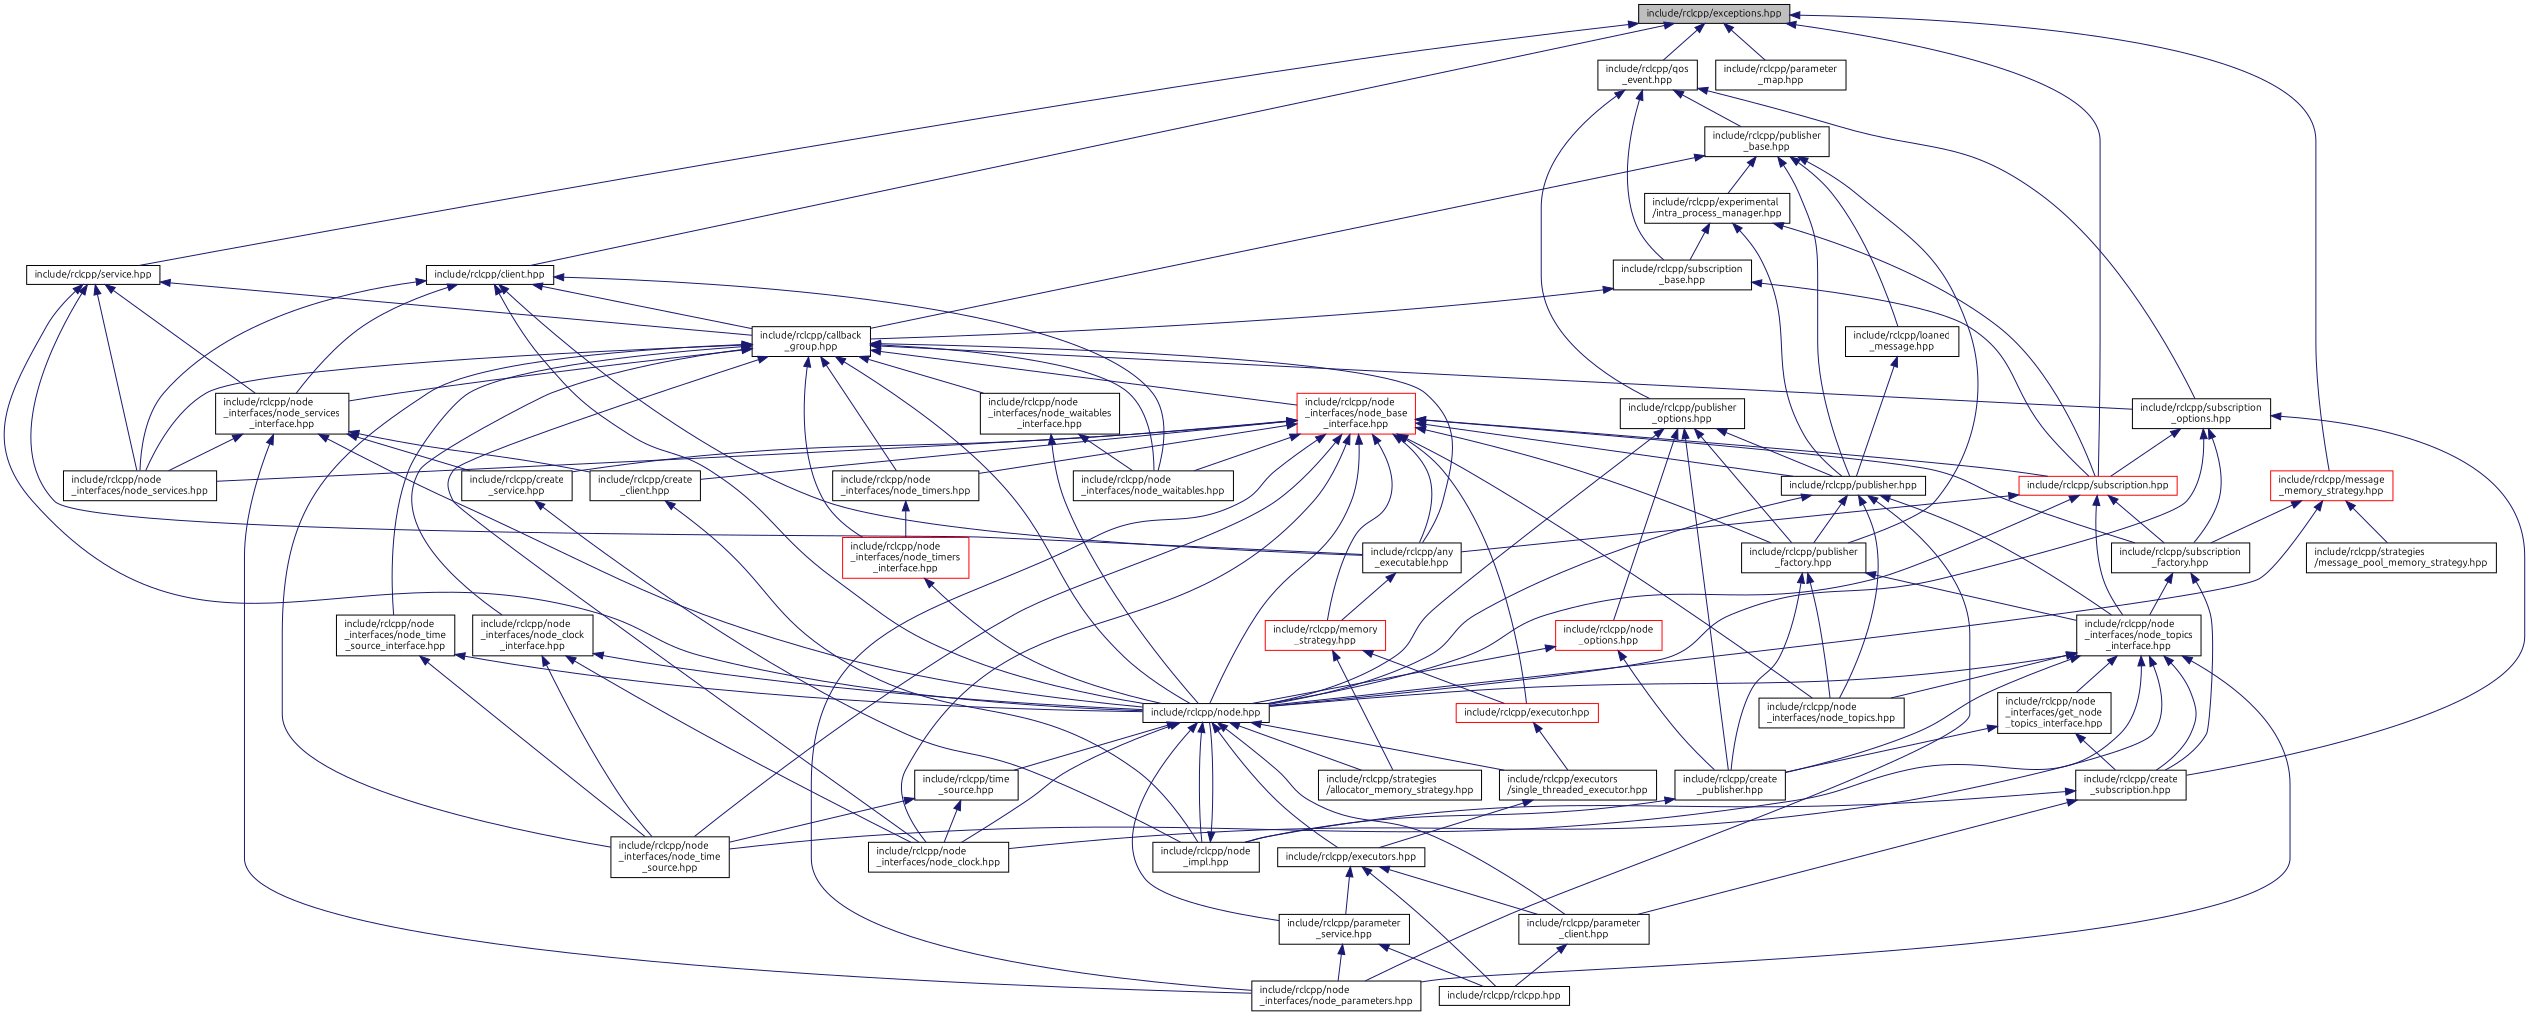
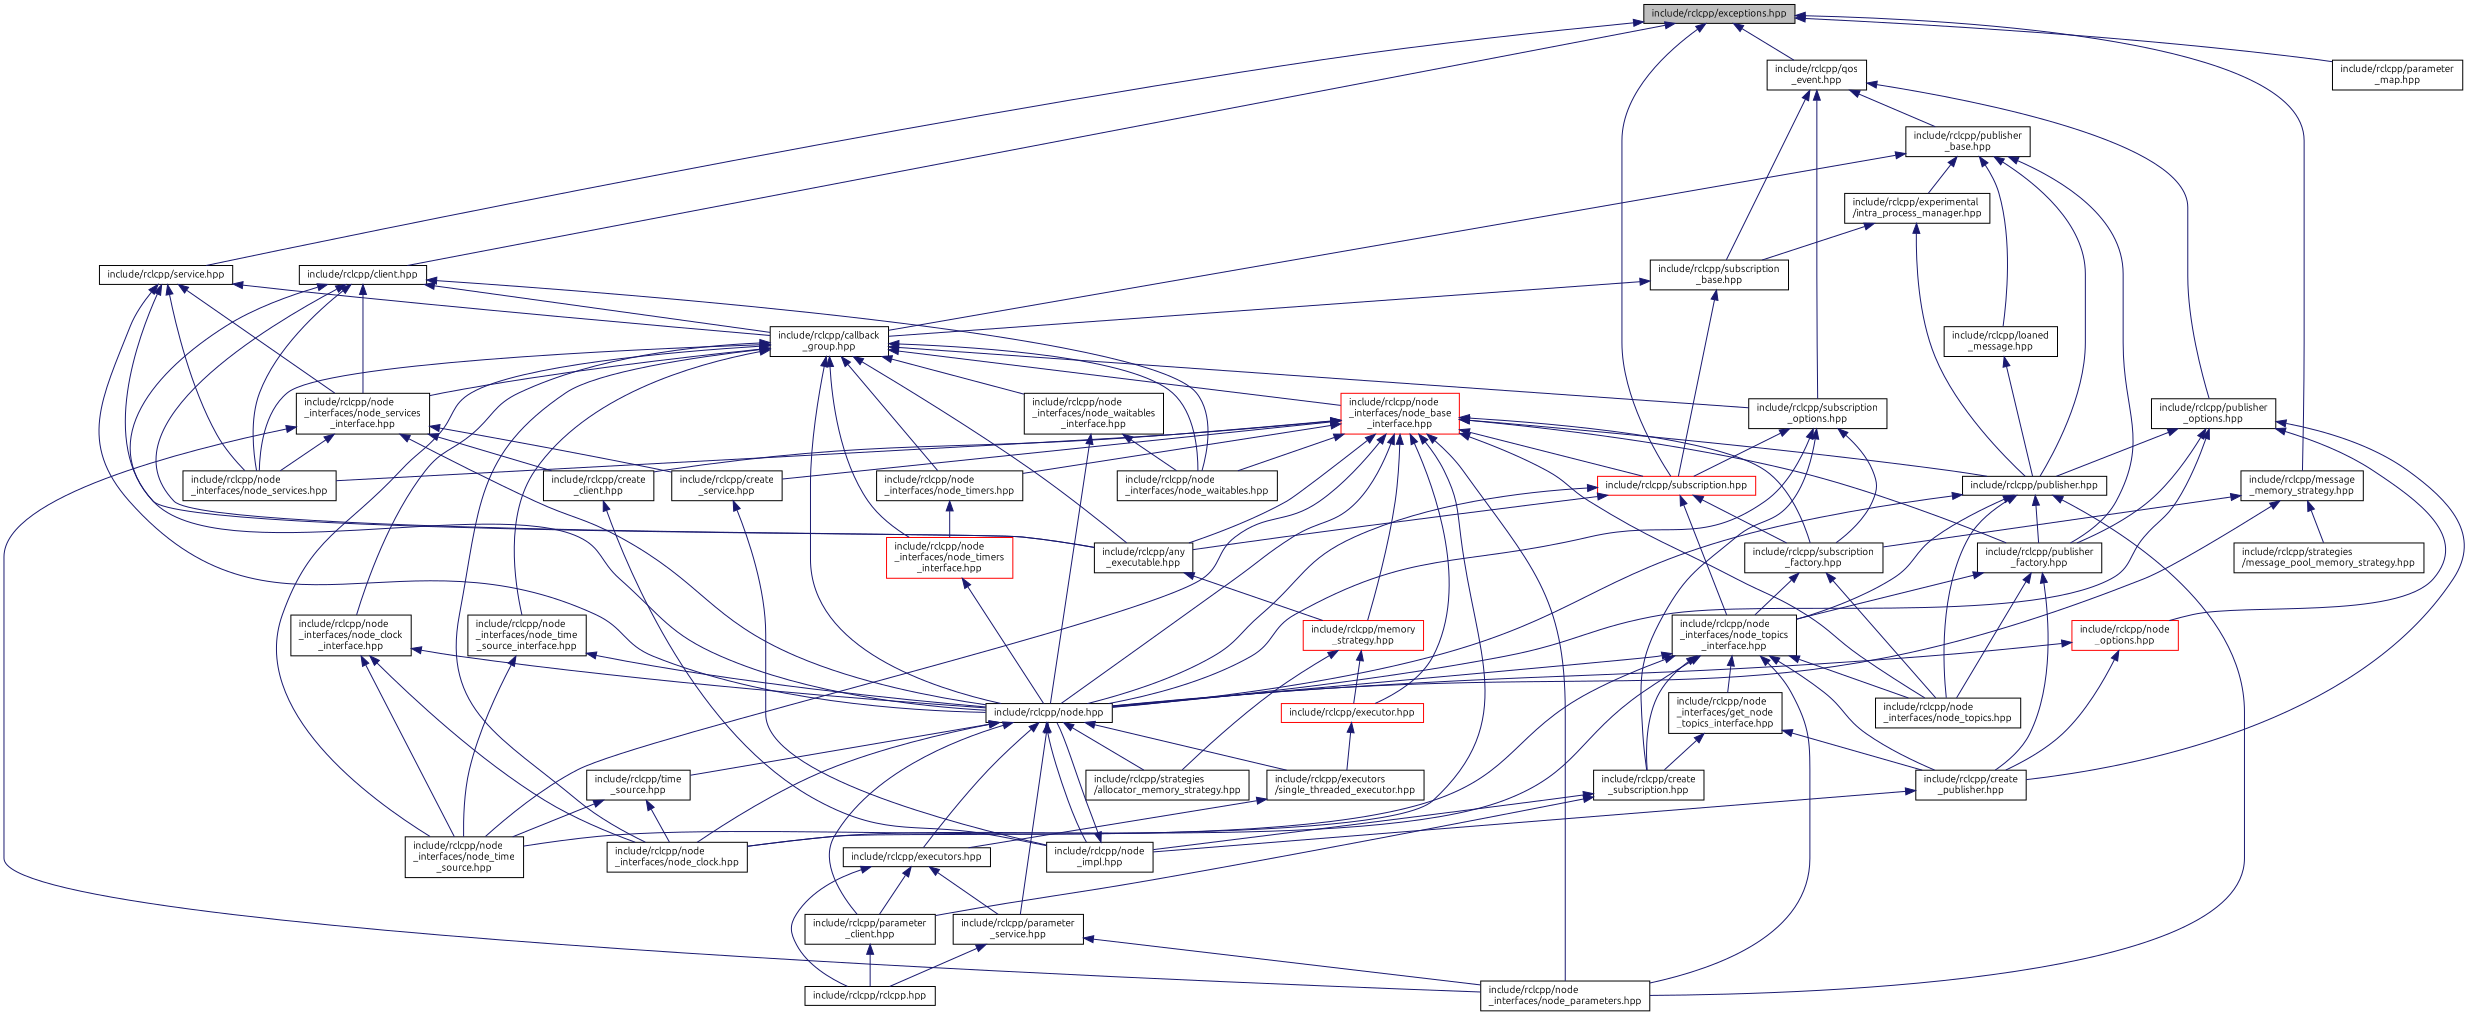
  digraph {
    fontname=Ubuntu
    node [color=black fillcolor=white fontname=Ubuntu fontsize=10 shape=record style=filled]
    edge [color=midnightblue dir=back fontname=Ubuntu fontsize=10 labelfontname=Helvetica labelfontsize=10 style=solid]
    n1 [fillcolor=grey75 fontcolor=black height=0.2 label="include/rclcpp/exceptions.hpp" width=0.4]
    n2 [height=0.2 label="include/rclcpp/client.hpp" width=0.4]
    n3 [color=red height=0.2 label="include/rclcpp/subscription.hpp" width=0.4]
-   n4 [color=red height=0.2 label="include/rclcpp/message\l_memory_strategy.hpp" width=0.4]
+   n4 [height=0.2 label="include/rclcpp/message\l_memory_strategy.hpp" width=0.4]
    n5 [height=0.2 label="include/rclcpp/parameter\l_map.hpp" width=0.4]
    n6 [height=0.2 label="include/rclcpp/qos\l_event.hpp" width=0.4]
    n7 [height=0.2 label="include/rclcpp/service.hpp" width=0.4]
    n8 [height=0.2 label="include/rclcpp/any\l_executable.hpp" width=0.4]
    n9 [height=0.2 label="include/rclcpp/callback\l_group.hpp" width=0.4]
    n10 [height=0.2 label="include/rclcpp/node.hpp" width=0.4]
    n11 [height=0.2 label="include/rclcpp/node\l_interfaces/node_services.hpp" width=0.4]
    n12 [height=0.2 label="include/rclcpp/node\l_interfaces/node_waitables.hpp" width=0.4]
    n13 [height=0.2 label="include/rclcpp/node\l_interfaces/node_services\l_interface.hpp" width=0.4]
    n14 [height=0.2 label="include/rclcpp/subscription\l_factory.hpp" width=0.4]
    n15 [height=0.2 label="include/rclcpp/node\l_interfaces/node_topics\l_interface.hpp" width=0.4]
    n16 [height=0.2 label="include/rclcpp/strategies\l/message_pool_memory_strategy.hpp" width=0.4]
    n17 [height=0.2 label="include/rclcpp/subscription\l_options.hpp" width=0.4]
    n18 [height=0.2 label="include/rclcpp/publisher\l_base.hpp" width=0.4]
    n19 [height=0.2 label="include/rclcpp/subscription\l_base.hpp" width=0.4]
    n20 [height=0.2 label="include/rclcpp/publisher\l_options.hpp" width=0.4]
    n21 [color=red height=0.2 label="include/rclcpp/memory\l_strategy.hpp" width=0.4]
    n22 [height=0.2 label="include/rclcpp/node\l_interfaces/node_clock.hpp" width=0.4]
    n23 [height=0.2 label="include/rclcpp/node\l_interfaces/node_time\l_source.hpp" width=0.4]
    n24 [color=red height=0.2 label="include/rclcpp/node\l_interfaces/node_base\l_interface.hpp" width=0.4]
    n25 [height=0.2 label="include/rclcpp/node\l_interfaces/node_timers.hpp" width=0.4]
    n26 [height=0.2 label="include/rclcpp/node\l_interfaces/node_clock\l_interface.hpp" width=0.4]
    n27 [height=0.2 label="include/rclcpp/node\l_interfaces/node_time\l_source_interface.hpp" width=0.4]
    n28 [color=red height=0.2 label="include/rclcpp/node\l_interfaces/node_timers\l_interface.hpp" width=0.4]
    n29 [height=0.2 label="include/rclcpp/node\l_interfaces/node_waitables\l_interface.hpp" width=0.4]
    n30 [height=0.2 label="include/rclcpp/strategies\l/allocator_memory_strategy.hpp" width=0.4]
    n31 [height=0.2 label="include/rclcpp/executors\l/single_threaded_executor.hpp" width=0.4]
    n32 [height=0.2 label="include/rclcpp/executors.hpp" width=0.4]
    n33 [height=0.2 label="include/rclcpp/parameter\l_client.hpp" width=0.4]
    n34 [height=0.2 label="include/rclcpp/parameter\l_service.hpp" width=0.4]
    n35 [height=0.2 label="include/rclcpp/node\l_impl.hpp" width=0.4]
    n36 [height=0.2 label="include/rclcpp/time\l_source.hpp" width=0.4]
    n37 [height=0.2 label="include/rclcpp/node\l_interfaces/node_parameters.hpp" width=0.4]
    n38 [height=0.2 label="include/rclcpp/create\l_client.hpp" width=0.4]
    n39 [height=0.2 label="include/rclcpp/create\l_service.hpp" width=0.4]
    n40 [color=red height=0.2 label="include/rclcpp/executor.hpp" width=0.4]
    n41 [height=0.2 label="include/rclcpp/rclcpp.hpp" width=0.4]
    n42 [height=0.2 label="include/rclcpp/node\l_interfaces/node_topics.hpp" width=0.4]
    n43 [height=0.2 label="include/rclcpp/publisher.hpp" width=0.4]
    n44 [height=0.2 label="include/rclcpp/publisher\l_factory.hpp" width=0.4]
    n45 [height=0.2 label="include/rclcpp/create\l_subscription.hpp" width=0.4]
    n46 [height=0.2 label="include/rclcpp/create\l_publisher.hpp" width=0.4]
    n47 [height=0.2 label="include/rclcpp/node\l_interfaces/get_node\l_topics_interface.hpp" width=0.4]
    n48 [height=0.2 label="include/rclcpp/experimental\l/intra_process_manager.hpp" width=0.4]
    n49 [height=0.2 label="include/rclcpp/loaned\l_message.hpp" width=0.4]
    n50 [color=red height=0.2 label="include/rclcpp/node\l_options.hpp" width=0.4]
    n1 -> n2
    n1 -> n3
    n1 -> n4
    n1 -> n5
    n1 -> n6
    n1 -> n7
    n2 -> n8
    n2 -> n9
    n2 -> n10
    n2 -> n11
    n2 -> n12
    n2 -> n13
    n3 -> n8
    n3 -> n10
    n3 -> n14
    n3 -> n15
    n4 -> n10
    n4 -> n14
    n4 -> n16
    n6 -> n17
    n6 -> n18
    n6 -> n19
    n6 -> n20
    n7 -> n8
    n7 -> n9
    n7 -> n10
    n7 -> n11
    n7 -> n13
    n8 -> n21
    n9 -> n8
    n9 -> n10
    n9 -> n11
    n9 -> n12
    n9 -> n13
    n9 -> n17
    n9 -> n22
    n9 -> n23
    n9 -> n24
    n9 -> n25
    n9 -> n26
    n9 -> n27
    n9 -> n28
    n9 -> n29
    n10 -> n22
    n10 -> n30
    n10 -> n31
    n10 -> n32
    n10 -> n33
    n10 -> n34
    n10 -> n35
    n10 -> n36
    n13 -> n10
    n13 -> n11
    n13 -> n37
    n13 -> n38
    n13 -> n39
    n14 -> n15
-   n14 -> n45
+   n14 -> n42
    n15 -> n10
    n15 -> n22
    n15 -> n23
    n15 -> n37
    n15 -> n42
    n15 -> n45
    n15 -> n46
    n15 -> n47
    n17 -> n3
    n17 -> n10
    n17 -> n14
    n17 -> n45
    n18 -> n9
    n18 -> n43
    n18 -> n44
    n18 -> n48
    n18 -> n49
    n19 -> n3
    n19 -> n9
    n20 -> n10
    n20 -> n43
    n20 -> n44
    n20 -> n46
    n20 -> n50
    n21 -> n30
    n21 -> n40
    n24 -> n3
    n24 -> n8
    n24 -> n10
    n24 -> n11
    n24 -> n12
    n24 -> n14
    n24 -> n21
    n24 -> n22
    n24 -> n23
    n24 -> n25
    n24 -> n37
    n24 -> n38
    n24 -> n39
    n24 -> n40
    n24 -> n42
    n24 -> n43
    n24 -> n44
    n25 -> n28
    n26 -> n10
    n26 -> n22
    n26 -> n23
    n27 -> n10
    n27 -> n23
    n28 -> n10
    n29 -> n10
    n29 -> n12
    n31 -> n32
    n32 -> n33
    n32 -> n34
    n32 -> n41
    n33 -> n41
    n34 -> n37
    n34 -> n41
    n35 -> n10
    n36 -> n22
    n36 -> n23
    n38 -> n35
    n39 -> n35
    n40 -> n31
    n43 -> n10
    n43 -> n15
    n43 -> n37
    n43 -> n42
    n43 -> n44
    n44 -> n15
    n44 -> n42
    n44 -> n46
    n45 -> n33
    n45 -> n35
    n46 -> n35
    n47 -> n45
    n47 -> n46
-   n48 -> n3
    n48 -> n19
    n48 -> n43
    n49 -> n43
    n50 -> n10
    n50 -> n46
  }
